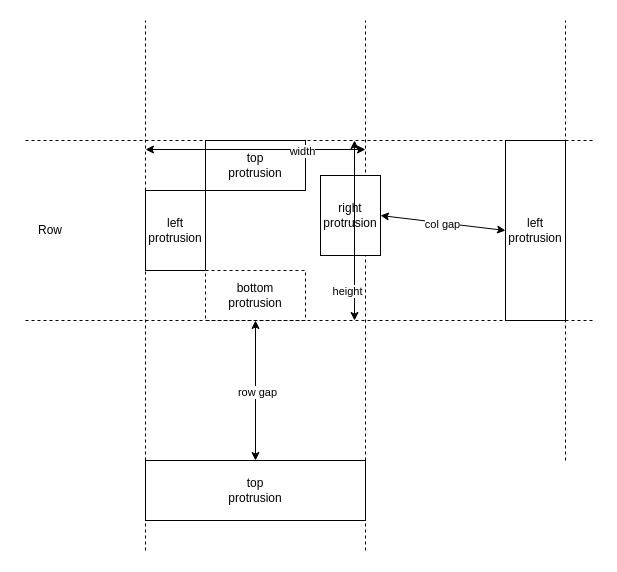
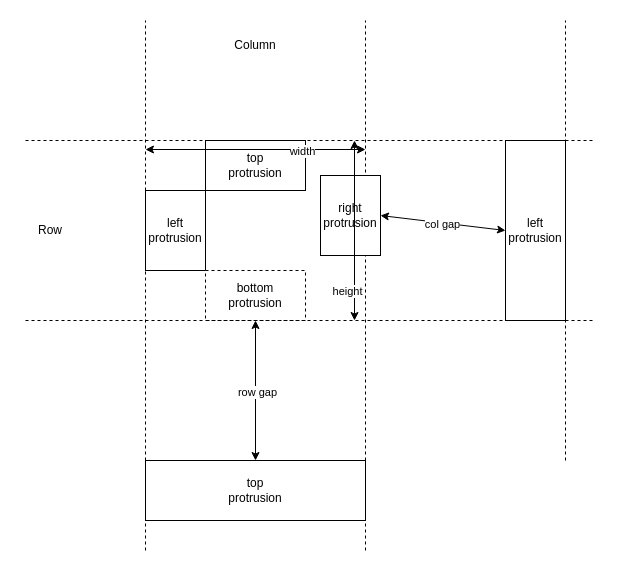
  <mxCell id="0" />
  <mxCell id="1" parent="0" />
  <mxCell id="2" value="left&lt;br&gt;protrusion" style="rounded=0;whiteSpace=wrap;html=1;" parent="1" vertex="1"><mxGeometry x="145" y="190" width="60" height="80" as="geometry" /></mxCell>
  <mxCell id="3" value="top&lt;br&gt;protrusion" style="rounded=0;whiteSpace=wrap;html=1;" parent="1" vertex="1"><mxGeometry x="205" y="140" width="100" height="50" as="geometry" /></mxCell>
  <mxCell id="4" value="bottom&lt;br&gt;protrusion" style="rounded=0;whiteSpace=wrap;html=1;dashed=1;" parent="1" vertex="1"><mxGeometry x="205" y="270" width="100" height="50" as="geometry" /></mxCell>
  <mxCell id="5" value="" style="endArrow=none;dashed=1;html=1;" parent="1" edge="1"><mxGeometry width="50" height="50" relative="1" as="geometry"><mxPoint x="365" y="550" as="sourcePoint" /><mxPoint x="365" y="20" as="targetPoint" /></mxGeometry></mxCell>
  <mxCell id="6" value="" style="endArrow=none;dashed=1;html=1;" parent="1" edge="1"><mxGeometry width="50" height="50" relative="1" as="geometry"><mxPoint x="145" y="550" as="sourcePoint" /><mxPoint x="145" y="20" as="targetPoint" /></mxGeometry></mxCell>
  <mxCell id="7" value="" style="endArrow=none;dashed=1;html=1;" parent="1" edge="1"><mxGeometry width="50" height="50" relative="1" as="geometry"><mxPoint x="25" y="140" as="sourcePoint" /><mxPoint x="595" y="140" as="targetPoint" /></mxGeometry></mxCell>
  <mxCell id="8" value="" style="endArrow=none;dashed=1;html=1;" parent="1" edge="1"><mxGeometry width="50" height="50" relative="1" as="geometry"><mxPoint x="25" y="320" as="sourcePoint" /><mxPoint x="595" y="320" as="targetPoint" /></mxGeometry></mxCell>
  <mxCell id="9" value="left&lt;br&gt;protrusion" style="rounded=0;whiteSpace=wrap;html=1;" parent="1" vertex="1"><mxGeometry x="505" y="140" width="60" height="180" as="geometry" /></mxCell>
  <mxCell id="10" value="" style="endArrow=none;dashed=1;html=1;" parent="1" edge="1"><mxGeometry width="50" height="50" relative="1" as="geometry"><mxPoint x="565" y="460" as="sourcePoint" /><mxPoint x="565" y="20" as="targetPoint" /></mxGeometry></mxCell>
  <mxCell id="11" value="top&lt;br&gt;protrusion" style="rounded=0;whiteSpace=wrap;html=1;" parent="1" vertex="1"><mxGeometry x="145" y="460" width="220" height="60" as="geometry" /></mxCell>
  <mxCell id="12" value="" style="endArrow=classic;startArrow=classic;html=1;entryX=0.5;entryY=1;entryDx=0;entryDy=0;exitX=0.5;exitY=0;exitDx=0;exitDy=0;" parent="1" source="11" target="4" edge="1"><mxGeometry width="50" height="50" relative="1" as="geometry"><mxPoint x="185" y="460" as="sourcePoint" /><mxPoint x="105" y="470" as="targetPoint" /><Array as="points" /></mxGeometry></mxCell>
  <mxCell id="13" value="row gap" style="edgeLabel;html=1;align=center;verticalAlign=middle;resizable=0;points=[];" parent="12" vertex="1" connectable="0"><mxGeometry x="-0.015" y="-1" relative="1" as="geometry"><mxPoint as="offset" /></mxGeometry></mxCell>
  <mxCell id="14" value="" style="endArrow=classic;startArrow=classic;html=1;entryX=0;entryY=0.5;entryDx=0;entryDy=0;exitX=1;exitY=0.5;exitDx=0;exitDy=0;" parent="1" source="20" target="9" edge="1"><mxGeometry width="50" height="50" relative="1" as="geometry"><mxPoint x="195" y="470" as="sourcePoint" /><mxPoint x="195.48" y="390.66" as="targetPoint" /><Array as="points" /></mxGeometry></mxCell>
  <mxCell id="15" value="col gap" style="edgeLabel;html=1;align=center;verticalAlign=middle;resizable=0;points=[];" parent="14" vertex="1" connectable="0"><mxGeometry x="-0.015" y="-1" relative="1" as="geometry"><mxPoint as="offset" /></mxGeometry></mxCell>
+ <mxCell id="16" value="Column" style="text;html=1;strokeColor=none;fillColor=none;align=center;verticalAlign=middle;whiteSpace=wrap;rounded=0;" parent="1" vertex="1"><mxGeometry x="225" y="30" width="60" height="30" as="geometry" /></mxCell>
  <mxCell id="17" value="Row" style="text;html=1;strokeColor=none;fillColor=none;align=center;verticalAlign=middle;whiteSpace=wrap;rounded=0;" parent="1" vertex="1"><mxGeometry x="20" y="215" width="60" height="30" as="geometry" /></mxCell>
  <mxCell id="18" value="" style="endArrow=classic;startArrow=classic;html=1;" parent="1" edge="1"><mxGeometry width="50" height="50" relative="1" as="geometry"><mxPoint x="145" y="149" as="sourcePoint" /><mxPoint x="365" y="149" as="targetPoint" /><Array as="points" /></mxGeometry></mxCell>
  <mxCell id="19" value="width" style="edgeLabel;html=1;align=center;verticalAlign=middle;resizable=0;points=[];" parent="18" vertex="1" connectable="0"><mxGeometry x="-0.015" y="-1" relative="1" as="geometry"><mxPoint x="48" as="offset" /></mxGeometry></mxCell>
  <mxCell id="20" value="right&lt;br&gt;protrusion" style="rounded=0;whiteSpace=wrap;html=1;" parent="1" vertex="1"><mxGeometry x="320" y="175" width="60" height="80" as="geometry" /></mxCell>
  <mxCell id="21" value="" style="endArrow=classic;startArrow=classic;html=1;exitX=0.75;exitY=0;exitDx=0;exitDy=0;endFill=1;" edge="1" parent="1"><mxGeometry width="50" height="50" relative="1" as="geometry"><mxPoint x="354" y="140" as="sourcePoint" /><mxPoint x="354" y="320" as="targetPoint" /></mxGeometry></mxCell>
  <mxCell id="22" value="height" style="edgeLabel;html=1;align=center;verticalAlign=middle;resizable=0;points=[];" vertex="1" connectable="0" parent="21"><mxGeometry x="-0.015" y="-1" relative="1" as="geometry"><mxPoint x="-7" y="61" as="offset" /></mxGeometry></mxCell>
